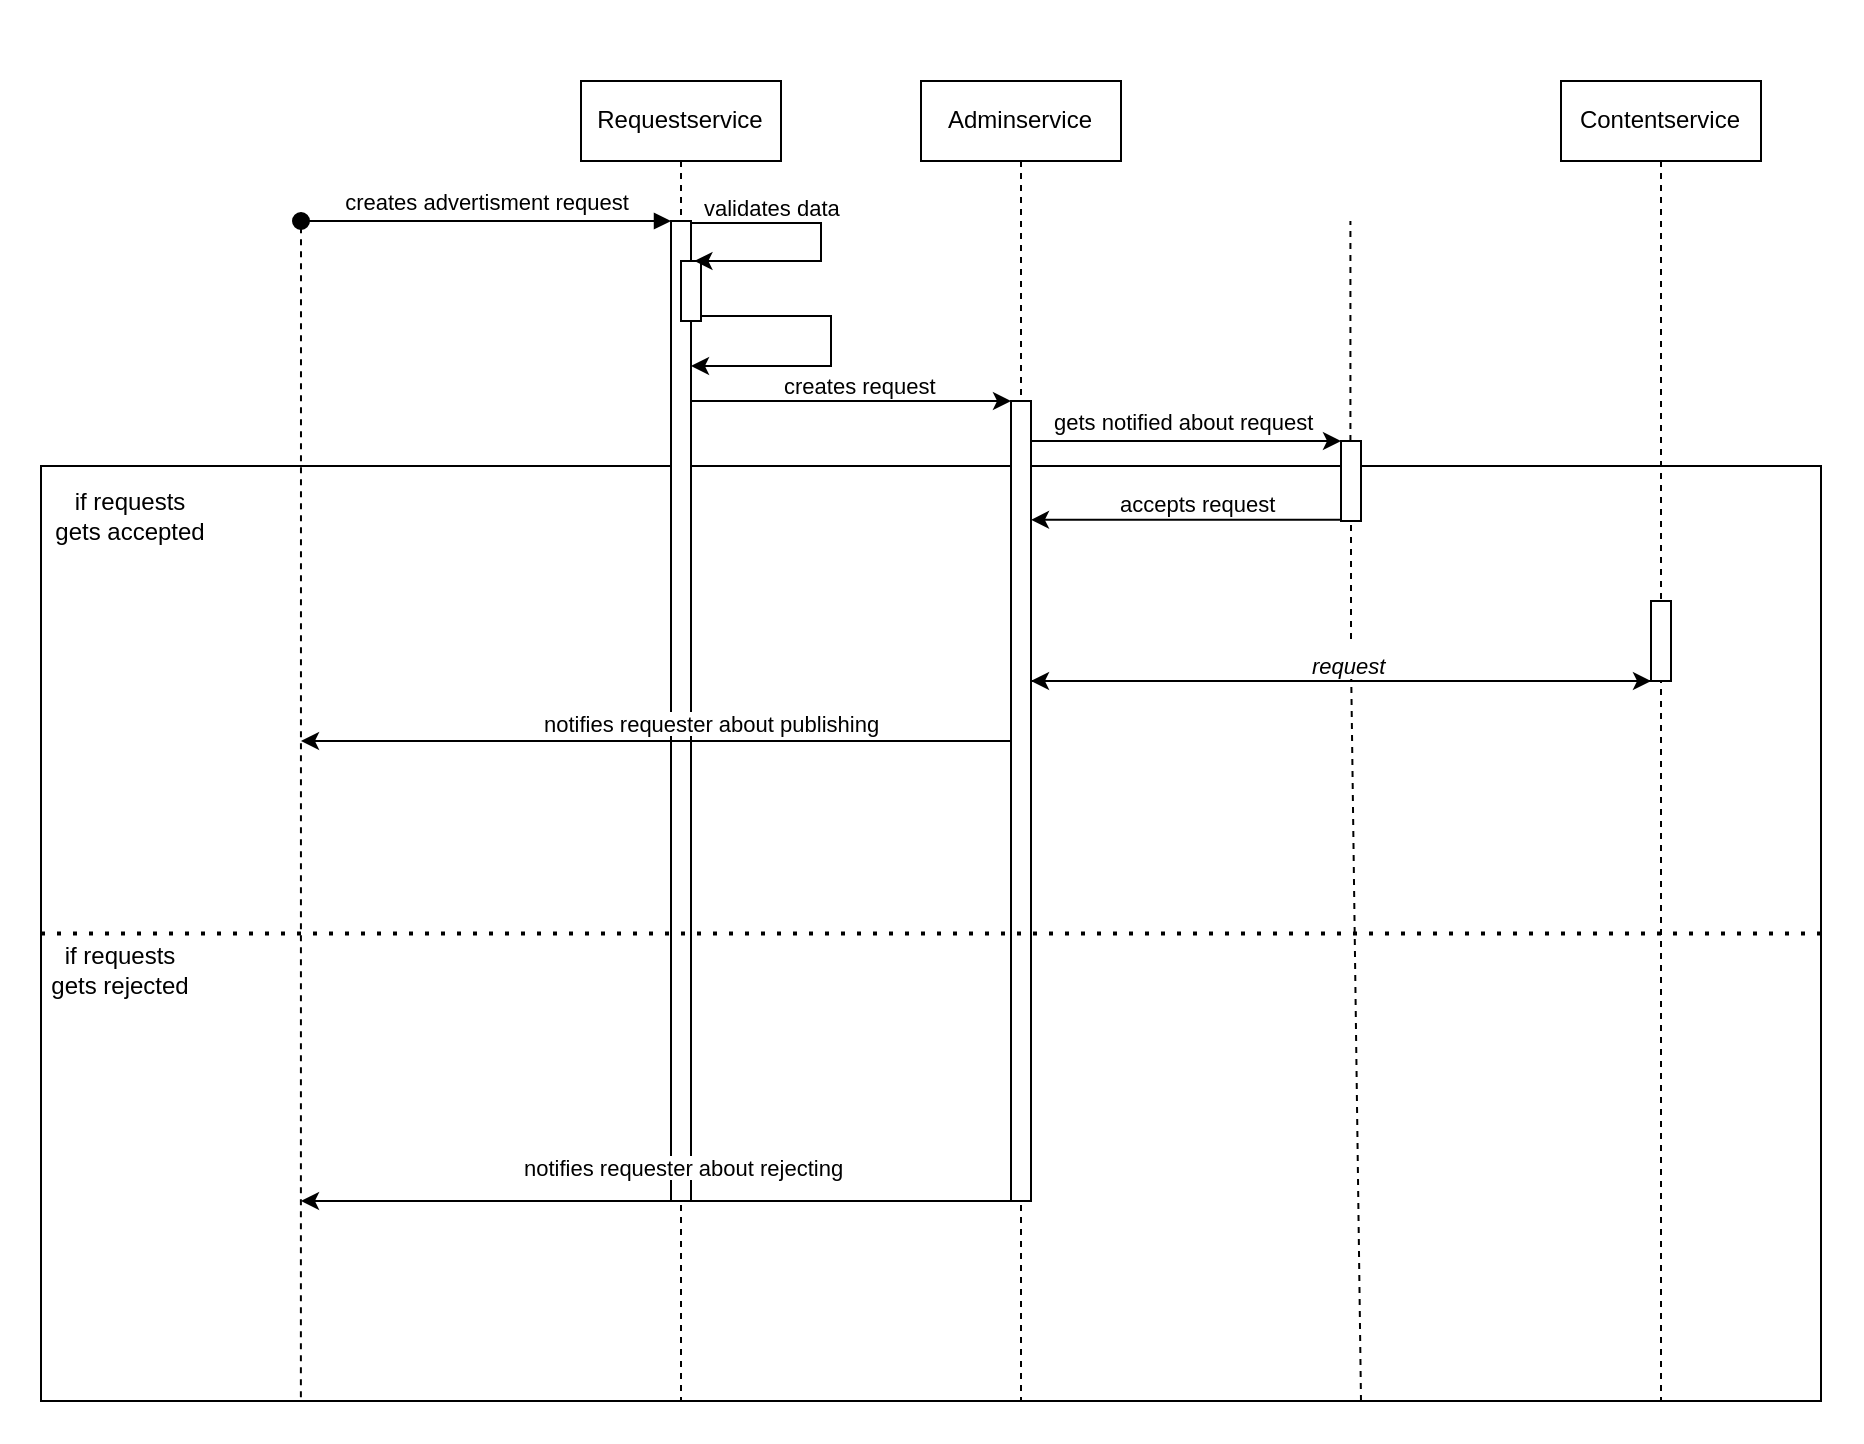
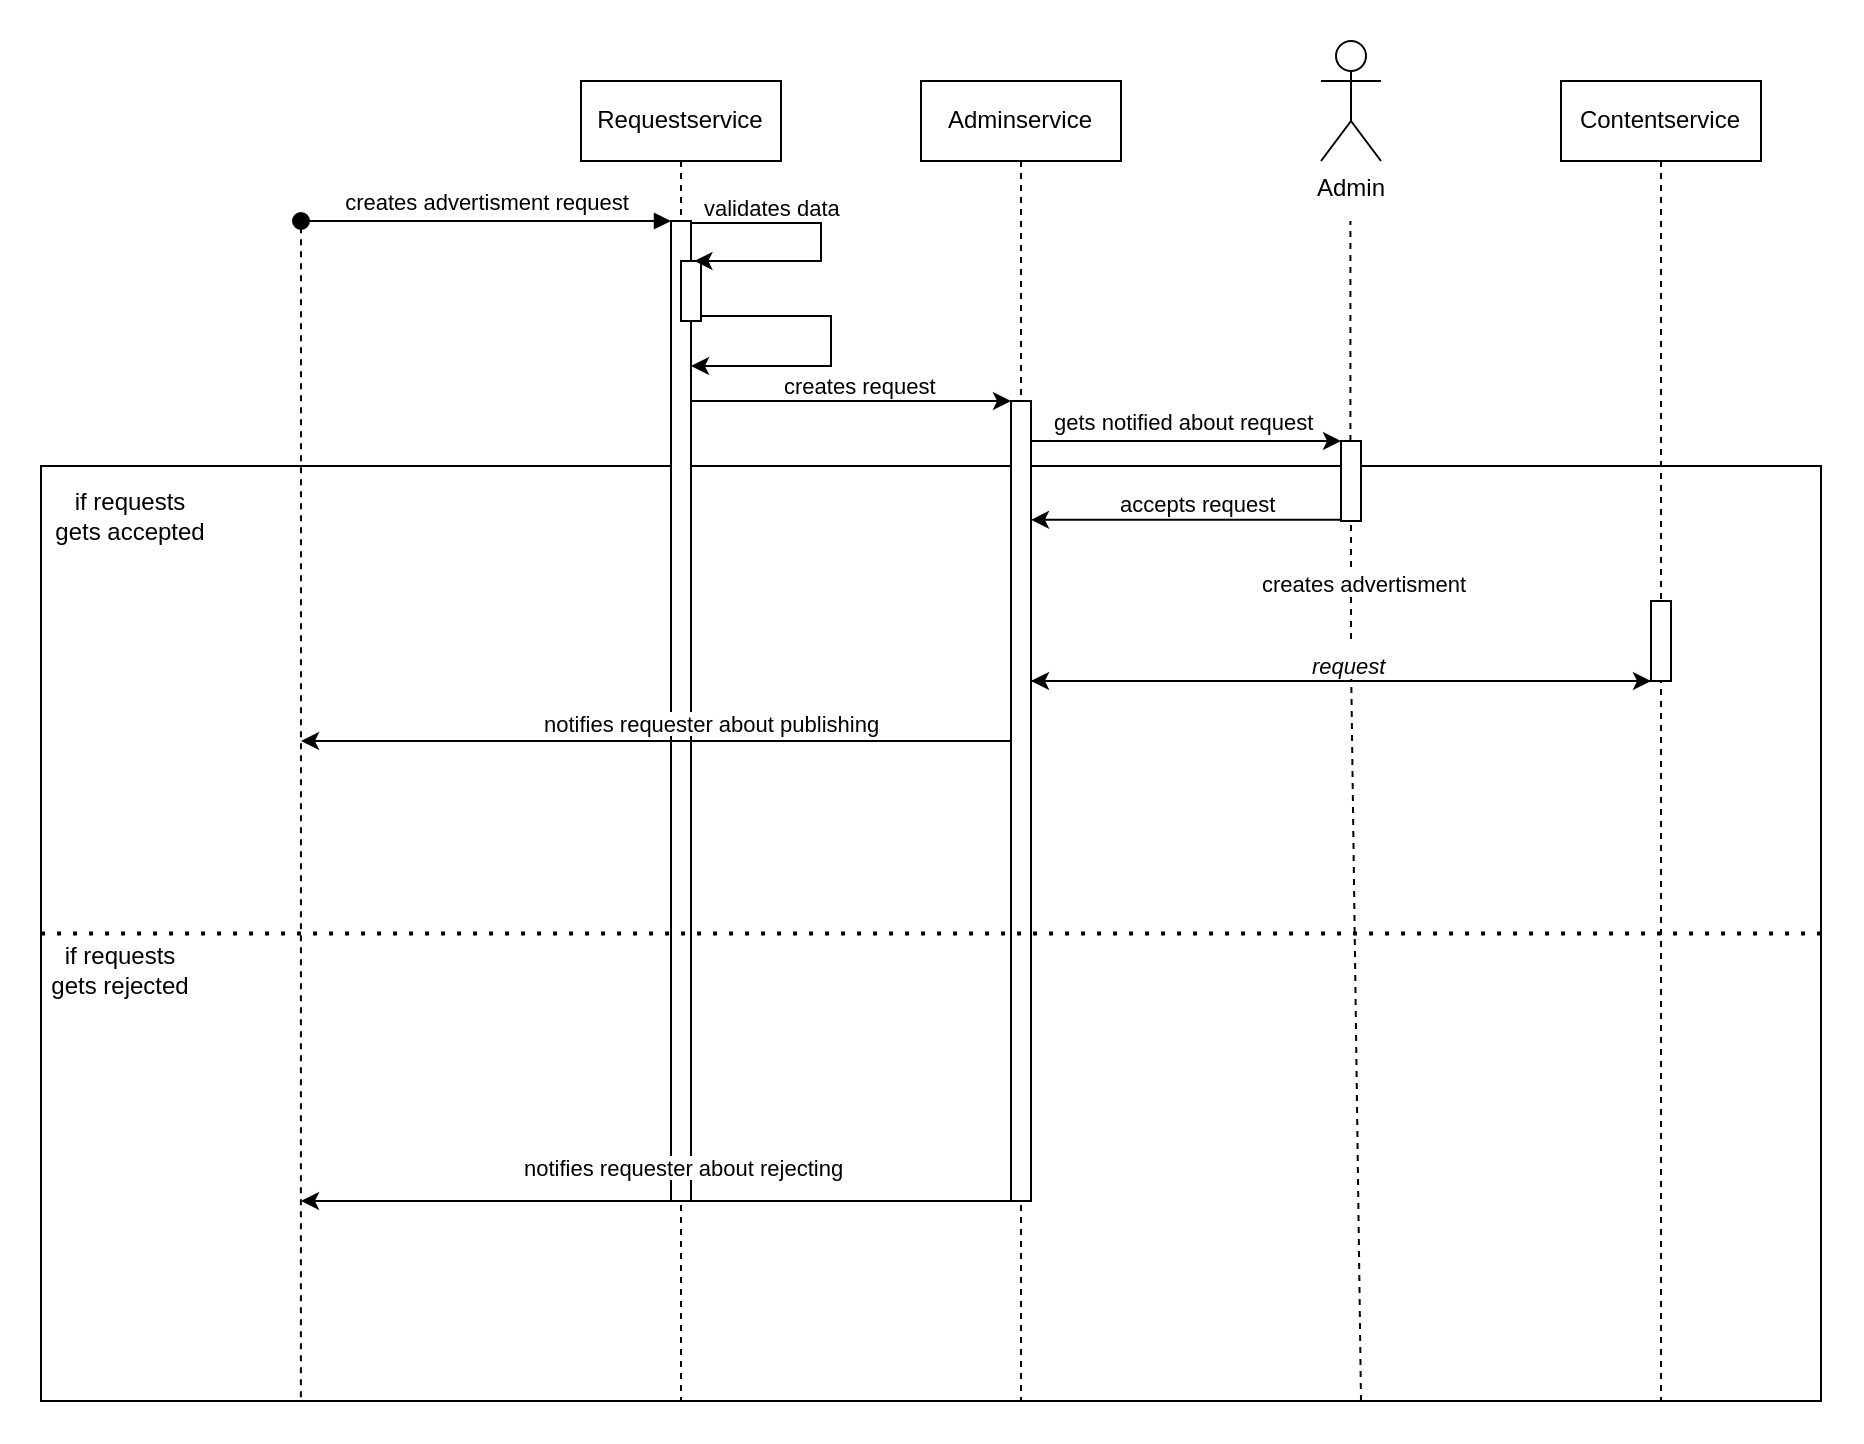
  <mxCell id="0" />
  <mxCell id="1" parent="0" />
  <mxCell id="2" value="" style="rounded=0;whiteSpace=wrap;html=1;" vertex="1" parent="1"><mxGeometry x="20" y="232.5" width="890" height="467.5" as="geometry" /></mxCell>
  <mxCell id="3" value="Requestservice" style="shape=umlLifeline;perimeter=lifelinePerimeter;whiteSpace=wrap;html=1;container=0;dropTarget=0;collapsible=0;recursiveResize=0;outlineConnect=0;portConstraint=eastwest;newEdgeStyle={&quot;edgeStyle&quot;:&quot;elbowEdgeStyle&quot;,&quot;elbow&quot;:&quot;vertical&quot;,&quot;curved&quot;:0,&quot;rounded&quot;:0};" parent="1" vertex="1"><mxGeometry x="290" y="40" width="100" height="660" as="geometry" /></mxCell>
  <mxCell id="4" value="" style="html=1;points=[];perimeter=orthogonalPerimeter;outlineConnect=0;targetShapes=umlLifeline;portConstraint=eastwest;newEdgeStyle={&quot;edgeStyle&quot;:&quot;elbowEdgeStyle&quot;,&quot;elbow&quot;:&quot;vertical&quot;,&quot;curved&quot;:0,&quot;rounded&quot;:0};" parent="3" vertex="1"><mxGeometry x="45" y="70" width="10" height="490" as="geometry" /></mxCell>
  <mxCell id="5" value="creates advertisment request" style="html=1;verticalAlign=bottom;startArrow=oval;endArrow=block;startSize=8;edgeStyle=elbowEdgeStyle;elbow=vertical;curved=0;rounded=0;" parent="3" target="4" edge="1"><mxGeometry relative="1" as="geometry"><mxPoint x="-140" y="70" as="sourcePoint" /><Array as="points"><mxPoint x="-90" y="70" /></Array></mxGeometry></mxCell>
  <mxCell id="6" value="" style="html=1;points=[];perimeter=orthogonalPerimeter;outlineConnect=0;targetShapes=umlLifeline;portConstraint=eastwest;newEdgeStyle={&quot;edgeStyle&quot;:&quot;elbowEdgeStyle&quot;,&quot;elbow&quot;:&quot;vertical&quot;,&quot;curved&quot;:0,&quot;rounded&quot;:0};" parent="3" vertex="1"><mxGeometry x="50" y="90" width="10" height="30" as="geometry" /></mxCell>
  <mxCell id="7" value="" style="endArrow=classic;html=1;rounded=0;entryX=0.671;entryY=0.248;entryDx=0;entryDy=0;entryPerimeter=0;" edge="1" parent="3" source="4"><mxGeometry width="50" height="50" relative="1" as="geometry"><mxPoint x="55" y="57.6" as="sourcePoint" /><mxPoint x="56.71" y="90.0" as="targetPoint" /><Array as="points"><mxPoint x="120" y="71" /><mxPoint x="120" y="90" /></Array></mxGeometry></mxCell>
  <mxCell id="8" value="" style="endArrow=classic;html=1;rounded=0;" edge="1" parent="3" source="6" target="4"><mxGeometry width="50" height="50" relative="1" as="geometry"><mxPoint x="60" y="117.5" as="sourcePoint" /><mxPoint x="62" y="142.5" as="targetPoint" /><Array as="points"><mxPoint x="125" y="117.5" /><mxPoint x="125" y="130" /><mxPoint x="125" y="142.5" /></Array></mxGeometry></mxCell>
  <mxCell id="9" value="Adminservice" style="shape=umlLifeline;perimeter=lifelinePerimeter;whiteSpace=wrap;html=1;container=0;dropTarget=0;collapsible=0;recursiveResize=0;outlineConnect=0;portConstraint=eastwest;newEdgeStyle={&quot;edgeStyle&quot;:&quot;elbowEdgeStyle&quot;,&quot;elbow&quot;:&quot;vertical&quot;,&quot;curved&quot;:0,&quot;rounded&quot;:0};" parent="1" vertex="1"><mxGeometry x="460" y="40" width="100" height="660" as="geometry" /></mxCell>
  <mxCell id="10" value="" style="html=1;points=[];perimeter=orthogonalPerimeter;outlineConnect=0;targetShapes=umlLifeline;portConstraint=eastwest;newEdgeStyle={&quot;edgeStyle&quot;:&quot;elbowEdgeStyle&quot;,&quot;elbow&quot;:&quot;vertical&quot;,&quot;curved&quot;:0,&quot;rounded&quot;:0};" parent="9" vertex="1"><mxGeometry x="45" y="160" width="10" height="400" as="geometry" /></mxCell>
  <mxCell id="11" value="&lt;span style=&quot;color: rgb(0, 0, 0); font-family: Helvetica; font-size: 11px; font-style: normal; font-variant-ligatures: normal; font-variant-caps: normal; font-weight: 400; letter-spacing: normal; orphans: 2; text-align: center; text-indent: 0px; text-transform: none; widows: 2; word-spacing: 0px; -webkit-text-stroke-width: 0px; white-space: nowrap; background-color: rgb(255, 255, 255); text-decoration-thickness: initial; text-decoration-style: initial; text-decoration-color: initial; float: none; display: inline !important;&quot;&gt;validates data&lt;/span&gt;" style="text;whiteSpace=wrap;html=1;" vertex="1" parent="1"><mxGeometry x="350" y="90" width="70" height="20" as="geometry" /></mxCell>
  <mxCell id="12" value="" style="endArrow=classic;html=1;rounded=0;" edge="1" parent="1" source="4" target="10"><mxGeometry width="50" height="50" relative="1" as="geometry"><mxPoint x="340" y="210" as="sourcePoint" /><mxPoint x="495" y="210" as="targetPoint" /><Array as="points"><mxPoint x="410" y="200" /></Array></mxGeometry></mxCell>
  <mxCell id="13" value="&lt;span style=&quot;color: rgb(0, 0, 0); font-family: Helvetica; font-size: 11px; font-style: normal; font-variant-ligatures: normal; font-variant-caps: normal; font-weight: 400; letter-spacing: normal; orphans: 2; text-align: center; text-indent: 0px; text-transform: none; widows: 2; word-spacing: 0px; -webkit-text-stroke-width: 0px; white-space: nowrap; background-color: rgb(255, 255, 255); text-decoration-thickness: initial; text-decoration-style: initial; text-decoration-color: initial; float: none; display: inline !important;&quot;&gt;creates request&lt;/span&gt;" style="text;whiteSpace=wrap;html=1;" vertex="1" parent="1"><mxGeometry x="390" y="179" width="70" height="20" as="geometry" /></mxCell>
+ <mxCell id="14" value="Admin" style="shape=umlActor;verticalLabelPosition=bottom;verticalAlign=top;html=1;outlineConnect=0;" vertex="1" parent="1"><mxGeometry x="660" y="20" width="30" height="60" as="geometry" /></mxCell>
  <mxCell id="15" value="" style="endArrow=none;dashed=1;html=1;rounded=0;" edge="1" parent="1"><mxGeometry width="50" height="50" relative="1" as="geometry"><mxPoint x="674.71" y="220" as="sourcePoint" /><mxPoint x="674.71" y="110" as="targetPoint" /></mxGeometry></mxCell>
  <mxCell id="16" value="" style="endArrow=classic;html=1;rounded=0;" edge="1" parent="1" source="19"><mxGeometry width="50" height="50" relative="1" as="geometry"><mxPoint x="640" y="259.43" as="sourcePoint" /><mxPoint x="515" y="259.43" as="targetPoint" /></mxGeometry></mxCell>
  <mxCell id="17" value="&lt;span style=&quot;color: rgb(0, 0, 0); font-family: Helvetica; font-size: 11px; font-style: normal; font-variant-ligatures: normal; font-variant-caps: normal; font-weight: 400; letter-spacing: normal; orphans: 2; text-align: center; text-indent: 0px; text-transform: none; widows: 2; word-spacing: 0px; -webkit-text-stroke-width: 0px; white-space: nowrap; background-color: rgb(255, 255, 255); text-decoration-thickness: initial; text-decoration-style: initial; text-decoration-color: initial; float: none; display: inline !important;&quot;&gt;accepts request&lt;/span&gt;" style="text;whiteSpace=wrap;html=1;" vertex="1" parent="1"><mxGeometry x="557.5" y="238" width="70" height="20" as="geometry" /></mxCell>
  <mxCell id="18" value="" style="endArrow=none;dashed=1;html=1;rounded=0;" edge="1" parent="1" source="28" target="19"><mxGeometry width="50" height="50" relative="1" as="geometry"><mxPoint x="675" y="400" as="sourcePoint" /><mxPoint x="644.71" y="110" as="targetPoint" /></mxGeometry></mxCell>
  <mxCell id="19" value="" style="html=1;points=[];perimeter=orthogonalPerimeter;outlineConnect=0;targetShapes=umlLifeline;portConstraint=eastwest;newEdgeStyle={&quot;edgeStyle&quot;:&quot;elbowEdgeStyle&quot;,&quot;elbow&quot;:&quot;vertical&quot;,&quot;curved&quot;:0,&quot;rounded&quot;:0};" vertex="1" parent="1"><mxGeometry x="670" y="220" width="10" height="40" as="geometry" /></mxCell>
  <mxCell id="20" value="" style="endArrow=classic;html=1;rounded=0;" edge="1" parent="1" target="19"><mxGeometry width="50" height="50" relative="1" as="geometry"><mxPoint x="515" y="220" as="sourcePoint" /><mxPoint x="640" y="220" as="targetPoint" /></mxGeometry></mxCell>
  <mxCell id="21" value="&lt;span style=&quot;color: rgb(0, 0, 0); font-family: Helvetica; font-size: 11px; font-style: normal; font-variant-ligatures: normal; font-variant-caps: normal; font-weight: 400; letter-spacing: normal; orphans: 2; text-align: center; text-indent: 0px; text-transform: none; widows: 2; word-spacing: 0px; -webkit-text-stroke-width: 0px; white-space: nowrap; background-color: rgb(255, 255, 255); text-decoration-thickness: initial; text-decoration-style: initial; text-decoration-color: initial; float: none; display: inline !important;&quot;&gt;gets notified about request&lt;/span&gt;" style="text;whiteSpace=wrap;html=1;" vertex="1" parent="1"><mxGeometry x="525" y="197" width="135" height="20" as="geometry" /></mxCell>
  <mxCell id="22" value="Contentservice" style="shape=umlLifeline;perimeter=lifelinePerimeter;whiteSpace=wrap;html=1;container=0;dropTarget=0;collapsible=0;recursiveResize=0;outlineConnect=0;portConstraint=eastwest;newEdgeStyle={&quot;edgeStyle&quot;:&quot;elbowEdgeStyle&quot;,&quot;elbow&quot;:&quot;vertical&quot;,&quot;curved&quot;:0,&quot;rounded&quot;:0};" vertex="1" parent="1"><mxGeometry x="780" y="40" width="100" height="660" as="geometry" /></mxCell>
  <mxCell id="23" value="" style="html=1;points=[];perimeter=orthogonalPerimeter;outlineConnect=0;targetShapes=umlLifeline;portConstraint=eastwest;newEdgeStyle={&quot;edgeStyle&quot;:&quot;elbowEdgeStyle&quot;,&quot;elbow&quot;:&quot;vertical&quot;,&quot;curved&quot;:0,&quot;rounded&quot;:0};" vertex="1" parent="22"><mxGeometry x="45" y="260" width="10" height="40" as="geometry" /></mxCell>
  <mxCell id="24" value="" style="endArrow=classic;html=1;rounded=0;" edge="1" parent="1" source="10" target="23"><mxGeometry width="50" height="50" relative="1" as="geometry"><mxPoint x="570" y="350" as="sourcePoint" /><mxPoint x="620" y="300" as="targetPoint" /></mxGeometry></mxCell>
+ <mxCell id="25" value="&lt;span style=&quot;color: rgb(0, 0, 0); font-family: Helvetica; font-size: 11px; font-style: normal; font-variant-ligatures: normal; font-variant-caps: normal; font-weight: 400; letter-spacing: normal; orphans: 2; text-align: center; text-indent: 0px; text-transform: none; widows: 2; word-spacing: 0px; -webkit-text-stroke-width: 0px; white-space: nowrap; background-color: rgb(255, 255, 255); text-decoration-thickness: initial; text-decoration-style: initial; text-decoration-color: initial; float: none; display: inline !important;&quot;&gt;creates advertisment&lt;/span&gt;" style="text;whiteSpace=wrap;html=1;" vertex="1" parent="1"><mxGeometry x="628.5" y="278" width="110" height="20" as="geometry" /></mxCell>
  <mxCell id="26" value="" style="endArrow=classic;html=1;rounded=0;" edge="1" parent="1"><mxGeometry width="50" height="50" relative="1" as="geometry"><mxPoint x="825" y="340" as="sourcePoint" /><mxPoint x="515" y="340" as="targetPoint" /></mxGeometry></mxCell>
  <mxCell id="27" value="" style="endArrow=none;dashed=1;html=1;rounded=0;" edge="1" parent="1" target="28"><mxGeometry width="50" height="50" relative="1" as="geometry"><mxPoint x="680" y="700" as="sourcePoint" /><mxPoint x="675" y="260" as="targetPoint" /></mxGeometry></mxCell>
  <mxCell id="28" value="&lt;span style=&quot;color: rgb(0, 0, 0); font-family: Helvetica; font-size: 11px; font-variant-ligatures: normal; font-variant-caps: normal; font-weight: 400; letter-spacing: normal; orphans: 2; text-align: center; text-indent: 0px; text-transform: none; widows: 2; word-spacing: 0px; -webkit-text-stroke-width: 0px; white-space: nowrap; background-color: rgb(255, 255, 255); text-decoration-thickness: initial; text-decoration-style: initial; text-decoration-color: initial; float: none; display: inline !important;&quot;&gt;&lt;i&gt;request&lt;/i&gt;&lt;/span&gt;" style="text;whiteSpace=wrap;html=1;" vertex="1" parent="1"><mxGeometry x="653.75" y="319" width="42.5" height="20" as="geometry" /></mxCell>
  <mxCell id="29" value="" style="endArrow=classic;html=1;rounded=0;" edge="1" parent="1" source="10"><mxGeometry width="50" height="50" relative="1" as="geometry"><mxPoint x="420" y="370" as="sourcePoint" /><mxPoint x="150" y="370" as="targetPoint" /><Array as="points"><mxPoint x="485" y="370" /></Array></mxGeometry></mxCell>
  <mxCell id="30" value="" style="endArrow=none;dashed=1;html=1;rounded=0;exitX=0.146;exitY=0.996;exitDx=0;exitDy=0;exitPerimeter=0;" edge="1" parent="1" source="2"><mxGeometry width="50" height="50" relative="1" as="geometry"><mxPoint x="150" y="460" as="sourcePoint" /><mxPoint x="150" y="110" as="targetPoint" /></mxGeometry></mxCell>
  <mxCell id="31" value="&lt;span style=&quot;color: rgb(0, 0, 0); font-family: Helvetica; font-size: 11px; font-style: normal; font-variant-ligatures: normal; font-variant-caps: normal; font-weight: 400; letter-spacing: normal; orphans: 2; text-align: center; text-indent: 0px; text-transform: none; widows: 2; word-spacing: 0px; -webkit-text-stroke-width: 0px; white-space: nowrap; background-color: rgb(255, 255, 255); text-decoration-thickness: initial; text-decoration-style: initial; text-decoration-color: initial; float: none; display: inline !important;&quot;&gt;notifies requester about publishing&lt;/span&gt;&lt;span style=&quot;color: rgba(0, 0, 0, 0); font-family: monospace; font-size: 0px; text-wrap-mode: nowrap;&quot;&gt;%3CmxGraphModel%3E%3Croot%3E%3CmxCell%20id%3D%220%22%2F%3E%3CmxCell%20id%3D%221%22%20parent%3D%220%22%2F%3E%3CmxCell%20id%3D%222%22%20value%3D%22if%20requests%20gets%20accepted%22%20style%3D%22text%3Bhtml%3D1%3Balign%3Dcenter%3BverticalAlign%3Dmiddle%3BwhiteSpace%3Dwrap%3Brounded%3D0%3B%22%20vertex%3D%221%22%20parent%3D%221%22%3E%3CmxGeometry%20x%3D%22-90%22%20y%3D%22253%22%20width%3D%2280%22%20height%3D%2230%22%20as%3D%22geometry%22%2F%3E%3C%2FmxCell%3E%3C%2Froot%3E%3C%2FmxGraphModel%3E&lt;/span&gt;" style="text;whiteSpace=wrap;html=1;" vertex="1" parent="1"><mxGeometry x="270" y="348" width="180" height="20" as="geometry" /></mxCell>
  <mxCell id="32" value="" style="endArrow=none;dashed=1;html=1;dashPattern=1 3;strokeWidth=2;rounded=0;entryX=0;entryY=0.5;entryDx=0;entryDy=0;exitX=1;exitY=0.5;exitDx=0;exitDy=0;" edge="1" parent="1" source="2" target="2"><mxGeometry width="50" height="50" relative="1" as="geometry"><mxPoint x="30" y="380" as="sourcePoint" /><mxPoint x="80" y="330" as="targetPoint" /></mxGeometry></mxCell>
  <mxCell id="33" value="if requests gets accepted" style="text;html=1;align=center;verticalAlign=middle;whiteSpace=wrap;rounded=0;" vertex="1" parent="1"><mxGeometry x="25" y="243" width="80" height="30" as="geometry" /></mxCell>
  <mxCell id="34" value="if requests gets rejected" style="text;html=1;align=center;verticalAlign=middle;whiteSpace=wrap;rounded=0;" vertex="1" parent="1"><mxGeometry x="20" y="470" width="80" height="30" as="geometry" /></mxCell>
  <mxCell id="35" value="&lt;span style=&quot;color: rgb(0, 0, 0); font-family: Helvetica; font-size: 11px; font-style: normal; font-variant-ligatures: normal; font-variant-caps: normal; font-weight: 400; letter-spacing: normal; orphans: 2; text-align: center; text-indent: 0px; text-transform: none; widows: 2; word-spacing: 0px; -webkit-text-stroke-width: 0px; white-space: nowrap; background-color: rgb(255, 255, 255); text-decoration-thickness: initial; text-decoration-style: initial; text-decoration-color: initial; float: none; display: inline !important;&quot;&gt;notifies requester about rejecting&lt;/span&gt;&lt;span style=&quot;color: rgba(0, 0, 0, 0); font-family: monospace; font-size: 0px; text-wrap-mode: nowrap;&quot;&gt;%3CmxGraphModel%3E%3Croot%3E%3CmxCell%20id%3D%220%22%2F%3E%3CmxCell%20id%3D%221%22%20parent%3D%220%22%2F%3E%3CmxCell%20id%3D%222%22%20value%3D%22if%20requests%20gets%20accepted%22%20style%3D%22text%3Bhtml%3D1%3Balign%3Dcenter%3BverticalAlign%3Dmiddle%3BwhiteSpace%3Dwrap%3Brounded%3D0%3B%22%20vertex%3D%221%22%20parent%3D%221%22%3E%3CmxGeometry%20x%3D%22-90%22%20y%3D%22253%22%20width%3D%2280%22%20height%3D%2230%22%20as%3D%22geometry%22%2F%3E%3C%2FmxCell%3E%3C%2Froot%3E%3C%2FmxGraphModel%3E&lt;/span&gt;" style="text;whiteSpace=wrap;html=1;" vertex="1" parent="1"><mxGeometry x="260" y="570" width="180" height="20" as="geometry" /></mxCell>
  <mxCell id="36" value="" style="endArrow=classic;html=1;rounded=0;" edge="1" parent="1"><mxGeometry width="50" height="50" relative="1" as="geometry"><mxPoint x="505" y="600" as="sourcePoint" /><mxPoint x="150" y="600" as="targetPoint" /><Array as="points"><mxPoint x="485" y="600" /></Array></mxGeometry></mxCell>
